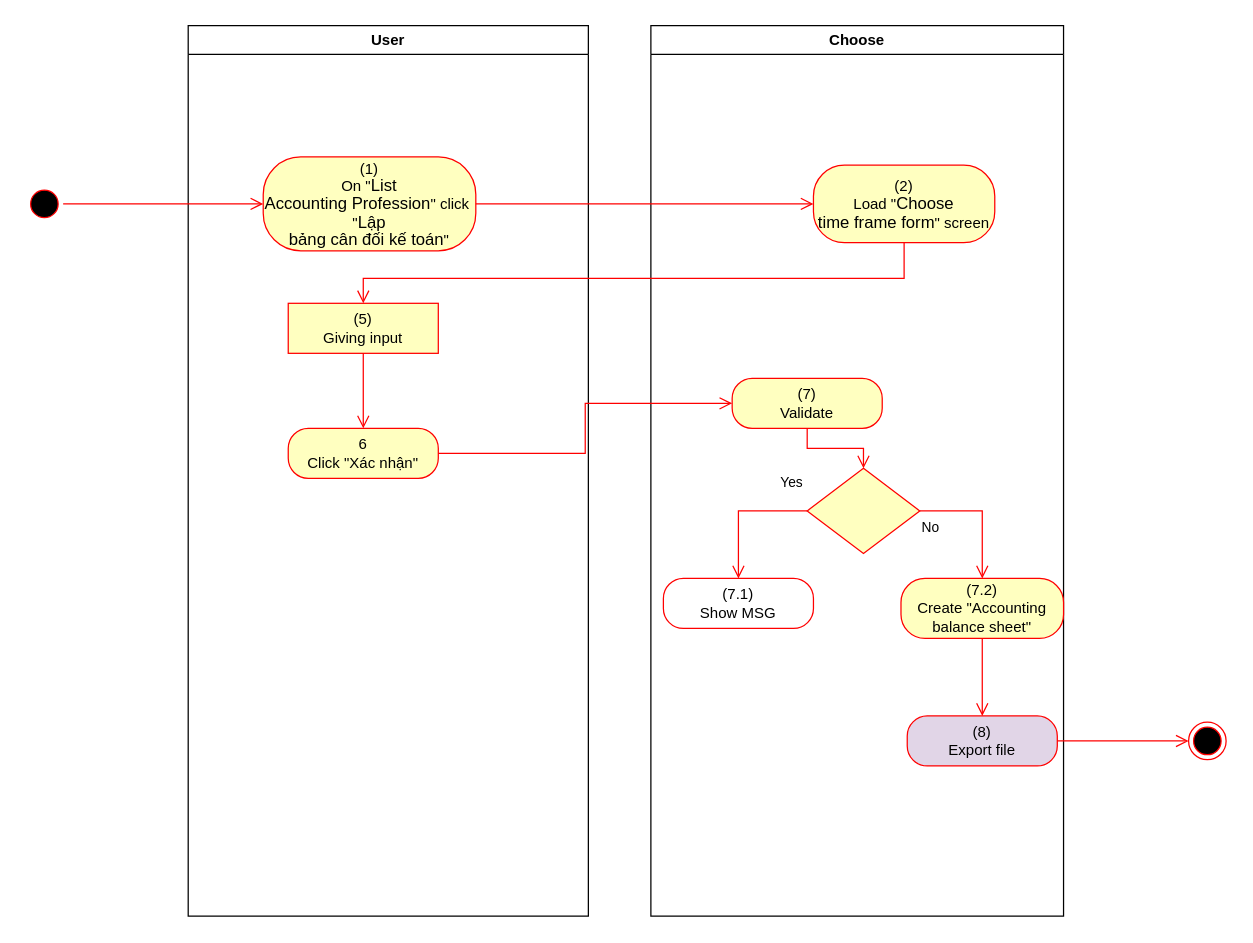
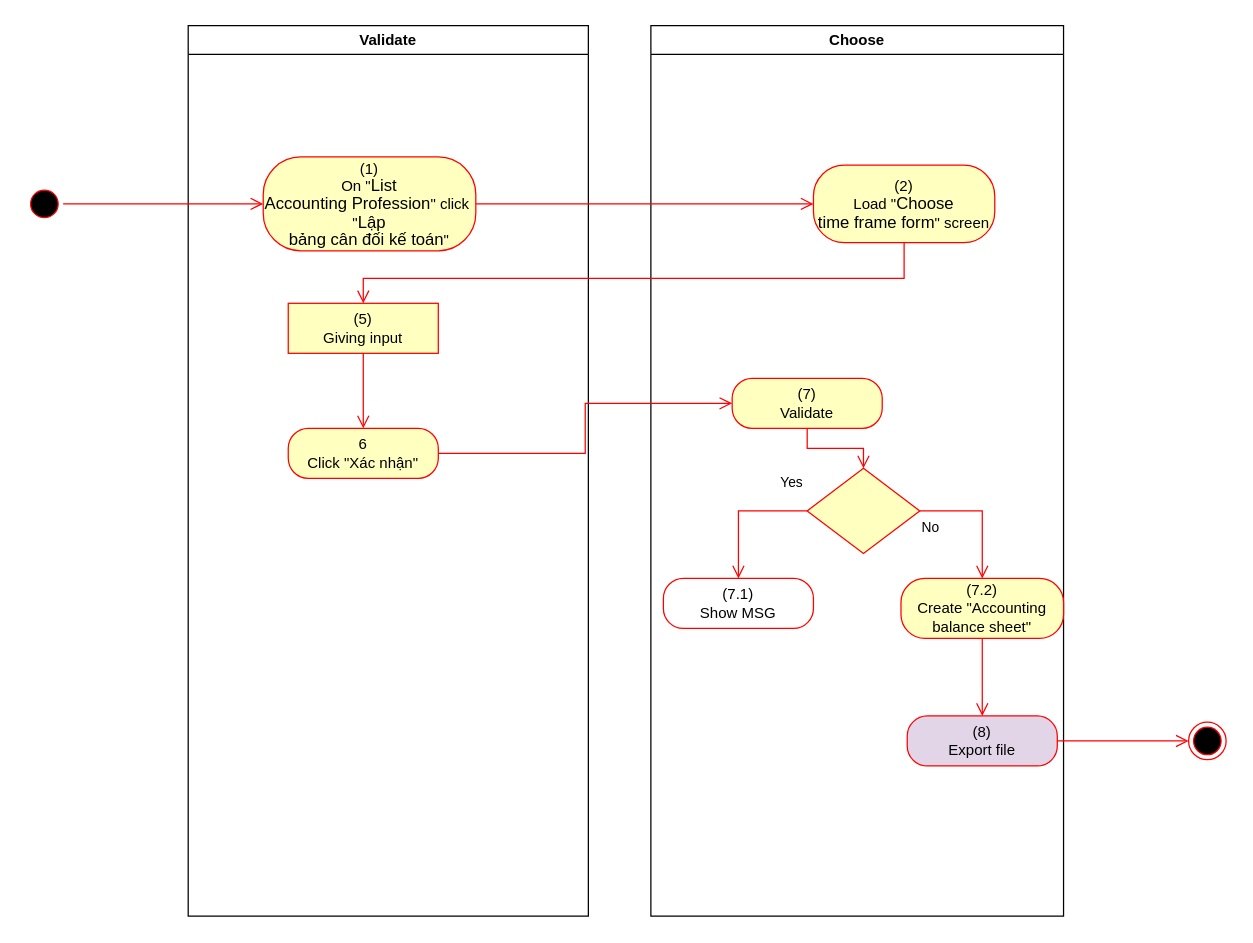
  <mxCell id="0" />
  <mxCell id="1" parent="0" />
- <mxCell id="2" value="User" style="swimlane;whiteSpace=wrap" parent="1" vertex="1"><mxGeometry x="150" y="20" width="320" height="712" as="geometry"><mxRectangle x="120" y="128" width="60" height="23" as="alternateBounds" /></mxGeometry></mxCell>
+ <mxCell id="2" value="Validate" style="swimlane;whiteSpace=wrap" parent="1" vertex="1"><mxGeometry x="150" y="20" width="320" height="712" as="geometry"><mxRectangle x="120" y="128" width="60" height="23" as="alternateBounds" /></mxGeometry></mxCell>
  <mxCell id="3" value="&lt;span&gt;(1)&lt;/span&gt;&lt;br style=&quot;padding: 0px ; margin: 0px&quot;&gt;&lt;span&gt;On &quot;&lt;/span&gt;&lt;span lang=&quot;EN-GB&quot; style=&quot;font-size: 10pt ; line-height: 107% ; font-family: &amp;#34;arial&amp;#34; , sans-serif&quot;&gt;List&lt;br&gt;Accounting Profession&lt;/span&gt;&lt;span&gt;&quot; click&amp;nbsp;&lt;/span&gt;&lt;br style=&quot;padding: 0px ; margin: 0px&quot;&gt;&lt;span&gt;&quot;&lt;/span&gt;&lt;span lang=&quot;EN-GB&quot; style=&quot;font-size: 10pt ; line-height: 107% ; font-family: &amp;#34;arial&amp;#34; , sans-serif&quot;&gt;Lập&lt;br&gt;bảng cân đối kế toán&lt;/span&gt;&lt;span&gt;&quot;&lt;/span&gt;" style="rounded=1;whiteSpace=wrap;html=1;arcSize=40;fontColor=#000000;fillColor=#ffffc0;strokeColor=#ff0000;" parent="2" vertex="1"><mxGeometry x="60" y="105" width="170" height="75" as="geometry" /></mxCell>
  <mxCell id="4" value="(5)&lt;br&gt;Giving input" style="whiteSpace=wrap;html=1;arcSize=40;fontColor=#000000;fillColor=#ffffc0;strokeColor=#ff0000;rounded=0;" parent="2" vertex="1"><mxGeometry x="80" y="222" width="120" height="40" as="geometry" /></mxCell>
  <mxCell id="5" value="6&lt;br&gt;Click &quot;Xác nhận&quot;" style="rounded=1;whiteSpace=wrap;html=1;arcSize=40;fontColor=#000000;fillColor=#ffffc0;strokeColor=#ff0000;" vertex="1" parent="2"><mxGeometry x="80" y="322" width="120" height="40" as="geometry" /></mxCell>
  <mxCell id="6" value="" style="edgeStyle=orthogonalEdgeStyle;html=1;verticalAlign=bottom;endArrow=open;endSize=8;strokeColor=#ff0000;rounded=0;entryX=0.5;entryY=0;entryDx=0;entryDy=0;exitX=0.5;exitY=1;exitDx=0;exitDy=0;" parent="2" source="4" target="5" edge="1"><mxGeometry relative="1" as="geometry"><mxPoint x="500" y="242" as="targetPoint" /><mxPoint x="210" y="257.5" as="sourcePoint" /><Array as="points" /></mxGeometry></mxCell>
  <mxCell id="7" value="Choose" style="swimlane;whiteSpace=wrap;startSize=23;" parent="1" vertex="1"><mxGeometry x="520" y="20" width="330" height="712" as="geometry" /></mxCell>
  <mxCell id="8" value="(2)&lt;br&gt;Load &quot;&lt;span lang=&quot;EN-GB&quot; style=&quot;font-size: 10pt ; line-height: 107% ; font-family: &amp;#34;arial&amp;#34; , sans-serif&quot;&gt;Choose&lt;br/&gt;time frame form&lt;/span&gt;&quot; screen" style="rounded=1;whiteSpace=wrap;html=1;arcSize=40;fontColor=#000000;fillColor=#ffffc0;strokeColor=#ff0000;" parent="7" vertex="1"><mxGeometry x="130" y="111.5" width="145" height="62" as="geometry" /></mxCell>
  <mxCell id="9" value="(7)&lt;br&gt;Validate" style="rounded=1;whiteSpace=wrap;html=1;arcSize=40;fontColor=#000000;fillColor=#ffffc0;strokeColor=#ff0000;" parent="7" vertex="1"><mxGeometry x="65" y="282" width="120" height="40" as="geometry" /></mxCell>
  <mxCell id="10" value="" style="edgeStyle=orthogonalEdgeStyle;html=1;verticalAlign=bottom;endArrow=open;endSize=8;strokeColor=#ff0000;rounded=0;entryX=0.5;entryY=0;entryDx=0;entryDy=0;" parent="7" source="9" target="11" edge="1"><mxGeometry relative="1" as="geometry"><mxPoint x="165" y="442" as="targetPoint" /></mxGeometry></mxCell>
  <mxCell id="11" value="" style="rhombus;whiteSpace=wrap;html=1;fillColor=#ffffc0;strokeColor=#ff0000;" parent="7" vertex="1"><mxGeometry x="125" y="354" width="90" height="68" as="geometry" /></mxCell>
  <mxCell id="12" value="No" style="edgeStyle=orthogonalEdgeStyle;html=1;align=left;verticalAlign=top;endArrow=open;endSize=8;strokeColor=#ff0000;rounded=0;exitX=1;exitY=0.5;exitDx=0;exitDy=0;" parent="7" source="11" target="13" edge="1"><mxGeometry x="-1" relative="1" as="geometry"><mxPoint x="170" y="552" as="targetPoint" /></mxGeometry></mxCell>
  <mxCell id="13" value="(7.2)&lt;br&gt;Create &quot;Accounting balance sheet&quot;" style="rounded=1;whiteSpace=wrap;html=1;arcSize=40;fontColor=#000000;fillColor=#ffffc0;strokeColor=#ff0000;" parent="7" vertex="1"><mxGeometry x="200" y="442" width="130" height="48" as="geometry" /></mxCell>
  <mxCell id="14" value="(8)&lt;br&gt;Export file" style="rounded=1;whiteSpace=wrap;html=1;arcSize=40;fontColor=#000000;fillColor=#e1d5e7;strokeColor=#ff0000;" parent="7" vertex="1"><mxGeometry x="205" y="552" width="120" height="40" as="geometry" /></mxCell>
  <mxCell id="15" value="" style="edgeStyle=orthogonalEdgeStyle;html=1;verticalAlign=bottom;endArrow=open;endSize=8;strokeColor=#ff0000;rounded=0;exitX=0.5;exitY=1;exitDx=0;exitDy=0;entryX=0.5;entryY=0;entryDx=0;entryDy=0;" parent="7" source="13" target="14" edge="1"><mxGeometry relative="1" as="geometry"><mxPoint x="170" y="642" as="targetPoint" /></mxGeometry></mxCell>
  <mxCell id="16" value="(7.1)&lt;br&gt;Show MSG" style="rounded=1;whiteSpace=wrap;html=1;arcSize=40;fontColor=#000000;fillColor=#ffffff;strokeColor=#ff0000;" parent="7" vertex="1"><mxGeometry x="10" y="442" width="120" height="40" as="geometry" /></mxCell>
  <mxCell id="17" value="Yes" style="edgeStyle=orthogonalEdgeStyle;html=1;align=left;verticalAlign=bottom;endArrow=open;endSize=8;strokeColor=#ff0000;rounded=0;entryX=0.5;entryY=0;entryDx=0;entryDy=0;exitX=0;exitY=0.5;exitDx=0;exitDy=0;" parent="7" source="11" target="16" edge="1"><mxGeometry x="-0.579" y="-14" relative="1" as="geometry"><mxPoint x="70" y="552" as="targetPoint" /><Array as="points"><mxPoint x="70" y="388" /></Array><mxPoint as="offset" /></mxGeometry></mxCell>
  <mxCell id="18" value="" style="ellipse;html=1;shape=startState;fillColor=#000000;strokeColor=#ff0000;" parent="1" vertex="1"><mxGeometry x="20" y="147.5" width="30" height="30" as="geometry" /></mxCell>
  <mxCell id="19" value="" style="edgeStyle=orthogonalEdgeStyle;html=1;verticalAlign=bottom;endArrow=open;endSize=8;strokeColor=#ff0000;rounded=0;entryX=0;entryY=0.5;entryDx=0;entryDy=0;" parent="1" source="18" target="3" edge="1"><mxGeometry relative="1" as="geometry"><mxPoint x="200" y="145" as="targetPoint" /></mxGeometry></mxCell>
  <mxCell id="20" value="" style="edgeStyle=orthogonalEdgeStyle;html=1;verticalAlign=bottom;endArrow=open;endSize=8;strokeColor=#ff0000;rounded=0;entryX=0;entryY=0.5;entryDx=0;entryDy=0;" parent="1" source="3" target="8" edge="1"><mxGeometry relative="1" as="geometry"><mxPoint x="600" y="163" as="targetPoint" /></mxGeometry></mxCell>
  <mxCell id="21" value="" style="edgeStyle=orthogonalEdgeStyle;html=1;verticalAlign=bottom;endArrow=open;endSize=8;strokeColor=#ff0000;rounded=0;entryX=0.5;entryY=0;entryDx=0;entryDy=0;" parent="1" source="8" target="4" edge="1"><mxGeometry relative="1" as="geometry"><mxPoint x="310" y="232" as="targetPoint" /><Array as="points"><mxPoint x="723" y="222" /><mxPoint x="290" y="222" /></Array></mxGeometry></mxCell>
  <mxCell id="22" value="" style="ellipse;html=1;shape=endState;fillColor=#000000;strokeColor=#ff0000;" parent="1" vertex="1"><mxGeometry x="950" y="577" width="30" height="30" as="geometry" /></mxCell>
  <mxCell id="23" value="" style="edgeStyle=orthogonalEdgeStyle;html=1;verticalAlign=bottom;endArrow=open;endSize=8;strokeColor=#ff0000;rounded=0;exitX=1;exitY=0.5;exitDx=0;exitDy=0;entryX=0;entryY=0.5;entryDx=0;entryDy=0;" parent="1" source="14" target="22" edge="1"><mxGeometry relative="1" as="geometry"><mxPoint x="820" y="652" as="targetPoint" /><mxPoint x="820" y="592" as="sourcePoint" /></mxGeometry></mxCell>
  <mxCell id="24" value="" style="edgeStyle=orthogonalEdgeStyle;html=1;verticalAlign=bottom;endArrow=open;endSize=8;strokeColor=#ff0000;rounded=0;entryX=0;entryY=0.5;entryDx=0;entryDy=0;" edge="1" source="5" parent="1" target="9"><mxGeometry relative="1" as="geometry"><mxPoint x="550" y="332" as="targetPoint" /></mxGeometry></mxCell>
